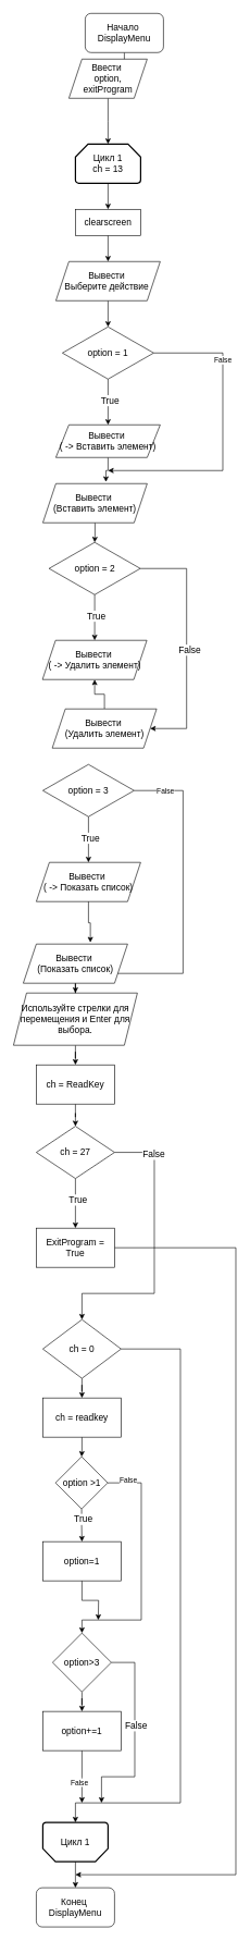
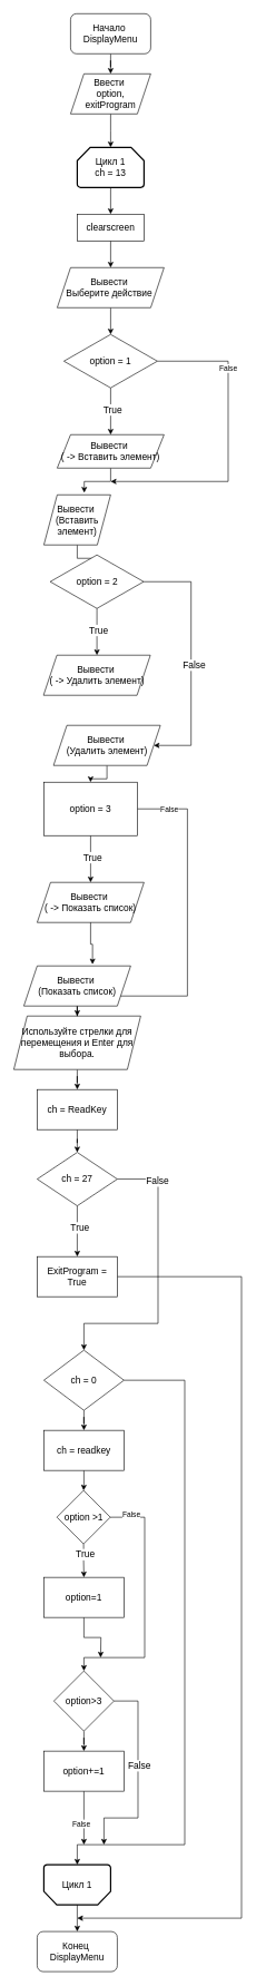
  <mxCell id="0" />
  <mxCell id="1" parent="0" />
  <mxCell id="2" style="edgeStyle=orthogonalEdgeStyle;rounded=0;orthogonalLoop=1;jettySize=auto;html=1;fontSize=14;" edge="1" parent="1" source="3" target="5"><mxGeometry relative="1" as="geometry"><mxPoint x="165" y="120" as="targetPoint" /></mxGeometry></mxCell>
- <mxCell id="3" value="Начало&amp;nbsp;&lt;div&gt;DisplayMenu&lt;/div&gt;" style="rounded=1;whiteSpace=wrap;html=1;fontSize=14;" vertex="1" parent="1"><mxGeometry x="130" y="20" width="120" height="60" as="geometry" /></mxCell>
+ <mxCell id="3" value="Начало&amp;nbsp;&lt;div&gt;DisplayMenu&lt;/div&gt;" style="rounded=1;whiteSpace=wrap;html=1;fontSize=14;" vertex="1" parent="1"><mxGeometry x="105" y="20" width="120" height="60" as="geometry" /></mxCell>
  <mxCell id="4" style="edgeStyle=orthogonalEdgeStyle;rounded=0;orthogonalLoop=1;jettySize=auto;html=1;fontSize=14;" edge="1" parent="1" source="5"><mxGeometry relative="1" as="geometry"><mxPoint x="165" y="220" as="targetPoint" /></mxGeometry></mxCell>
- <mxCell id="5" value="Ввести&amp;nbsp;&lt;div&gt;option,&lt;/div&gt;&lt;div&gt;exitProgram&lt;/div&gt;" style="shape=parallelogram;perimeter=parallelogramPerimeter;whiteSpace=wrap;html=1;fixedSize=1;fontSize=14;" vertex="1" parent="1"><mxGeometry x="105" y="90" width="120" height="60" as="geometry" /></mxCell>
+ <mxCell id="5" value="Ввести&amp;nbsp;&lt;div&gt;option,&lt;/div&gt;&lt;div&gt;exitProgram&lt;/div&gt;" style="shape=parallelogram;perimeter=parallelogramPerimeter;whiteSpace=wrap;html=1;fixedSize=1;fontSize=14;" vertex="1" parent="1"><mxGeometry x="105" y="110" width="120" height="60" as="geometry" /></mxCell>
  <mxCell id="6" style="edgeStyle=orthogonalEdgeStyle;rounded=0;orthogonalLoop=1;jettySize=auto;html=1;fontSize=14;" edge="1" parent="1" source="7" target="9"><mxGeometry relative="1" as="geometry"><mxPoint x="165" y="320" as="targetPoint" /></mxGeometry></mxCell>
  <mxCell id="7" value="Цикл 1&lt;div&gt;ch = 13&lt;/div&gt;" style="strokeWidth=2;html=1;shape=mxgraph.flowchart.loop_limit;whiteSpace=wrap;fontSize=14;" vertex="1" parent="1"><mxGeometry x="115" y="220" width="100" height="60" as="geometry" /></mxCell>
  <mxCell id="8" value="" style="edgeStyle=orthogonalEdgeStyle;rounded=0;orthogonalLoop=1;jettySize=auto;html=1;fontSize=14;" edge="1" parent="1" source="9" target="11"><mxGeometry relative="1" as="geometry" /></mxCell>
  <mxCell id="9" value="clearscreen" style="rounded=0;whiteSpace=wrap;html=1;fontSize=14;" vertex="1" parent="1"><mxGeometry x="115" y="320" width="100" height="40" as="geometry" /></mxCell>
  <mxCell id="10" style="edgeStyle=orthogonalEdgeStyle;rounded=0;orthogonalLoop=1;jettySize=auto;html=1;fontSize=14;" edge="1" parent="1" source="11" target="16"><mxGeometry relative="1" as="geometry"><mxPoint x="165" y="500" as="targetPoint" /></mxGeometry></mxCell>
  <mxCell id="11" value="Вывести&amp;nbsp;&lt;div&gt;Выберите действие&amp;nbsp;&lt;/div&gt;" style="shape=parallelogram;perimeter=parallelogramPerimeter;whiteSpace=wrap;html=1;fixedSize=1;fontSize=14;" vertex="1" parent="1"><mxGeometry x="85" y="400" width="160" height="60" as="geometry" /></mxCell>
  <mxCell id="12" style="edgeStyle=orthogonalEdgeStyle;rounded=0;orthogonalLoop=1;jettySize=auto;html=1;fontSize=14;" edge="1" parent="1" source="16"><mxGeometry relative="1" as="geometry"><mxPoint x="165" y="650" as="targetPoint" /></mxGeometry></mxCell>
  <mxCell id="13" value="True" style="edgeLabel;html=1;align=center;verticalAlign=middle;resizable=0;points=[];fontSize=14;" vertex="1" connectable="0" parent="12"><mxGeometry x="-0.092" y="2" relative="1" as="geometry"><mxPoint as="offset" /></mxGeometry></mxCell>
  <mxCell id="14" style="edgeStyle=orthogonalEdgeStyle;rounded=0;orthogonalLoop=1;jettySize=auto;html=1;" edge="1" parent="1" source="16"><mxGeometry relative="1" as="geometry"><mxPoint x="165" y="720" as="targetPoint" /><Array as="points"><mxPoint x="341" y="540" /></Array></mxGeometry></mxCell>
  <mxCell id="15" value="False" style="edgeLabel;html=1;align=center;verticalAlign=middle;resizable=0;points=[];" vertex="1" connectable="0" parent="14"><mxGeometry x="-0.496" y="-1" relative="1" as="geometry"><mxPoint as="offset" /></mxGeometry></mxCell>
  <mxCell id="16" value="option = 1" style="rhombus;whiteSpace=wrap;html=1;fontSize=14;" vertex="1" parent="1"><mxGeometry x="95" y="500" width="140" height="80" as="geometry" /></mxCell>
  <mxCell id="17" style="edgeStyle=orthogonalEdgeStyle;rounded=0;orthogonalLoop=1;jettySize=auto;html=1;entryX=0.605;entryY=-0.043;entryDx=0;entryDy=0;entryPerimeter=0;" edge="1" parent="1" source="18" target="20"><mxGeometry relative="1" as="geometry"><mxPoint x="165" y="730" as="targetPoint" /></mxGeometry></mxCell>
  <mxCell id="18" value="Вывести&amp;nbsp;&lt;div&gt;( -&amp;gt; Вставить элемент)&lt;/div&gt;" style="shape=parallelogram;perimeter=parallelogramPerimeter;whiteSpace=wrap;html=1;fixedSize=1;fontSize=14;" vertex="1" parent="1"><mxGeometry x="85" y="650" width="160" height="50" as="geometry" /></mxCell>
  <mxCell id="19" style="edgeStyle=orthogonalEdgeStyle;rounded=0;orthogonalLoop=1;jettySize=auto;html=1;fontSize=14;" edge="1" parent="1" source="20" target="25"><mxGeometry relative="1" as="geometry" /></mxCell>
- <mxCell id="20" value="Вывести&amp;nbsp;&lt;div&gt;(&lt;span style=&quot;background-color: transparent; color: light-dark(rgb(0, 0, 0), rgb(255, 255, 255));&quot;&gt;Вставить элемент&lt;/span&gt;&lt;span style=&quot;background-color: transparent; color: light-dark(rgb(0, 0, 0), rgb(255, 255, 255));&quot;&gt;)&lt;/span&gt;&lt;/div&gt;" style="shape=parallelogram;perimeter=parallelogramPerimeter;whiteSpace=wrap;html=1;fixedSize=1;fontSize=14;" vertex="1" parent="1"><mxGeometry x="65" y="740" width="160" height="60" as="geometry" /></mxCell>
+ <mxCell id="20" value="Вывести&amp;nbsp;&lt;div&gt;(&lt;span style=&quot;background-color: transparent; color: light-dark(rgb(0, 0, 0), rgb(255, 255, 255));&quot;&gt;Вставить элемент&lt;/span&gt;&lt;span style=&quot;background-color: transparent; color: light-dark(rgb(0, 0, 0), rgb(255, 255, 255));&quot;&gt;)&lt;/span&gt;&lt;/div&gt;" style="shape=parallelogram;perimeter=parallelogramPerimeter;whiteSpace=wrap;html=1;fixedSize=1;fontSize=14;" vertex="1" parent="1"><mxGeometry x="65" y="740" width="100" height="75" as="geometry" /></mxCell>
  <mxCell id="21" style="edgeStyle=orthogonalEdgeStyle;rounded=0;orthogonalLoop=1;jettySize=auto;html=1;fontSize=14;" edge="1" parent="1" source="25"><mxGeometry relative="1" as="geometry"><mxPoint x="144.5" y="980" as="targetPoint" /></mxGeometry></mxCell>
  <mxCell id="22" value="True" style="edgeLabel;html=1;align=center;verticalAlign=middle;resizable=0;points=[];fontSize=14;" vertex="1" connectable="0" parent="21"><mxGeometry x="-0.092" y="2" relative="1" as="geometry"><mxPoint as="offset" /></mxGeometry></mxCell>
  <mxCell id="23" style="edgeStyle=orthogonalEdgeStyle;rounded=0;orthogonalLoop=1;jettySize=auto;html=1;fontSize=14;" edge="1" parent="1" source="25" target="28"><mxGeometry relative="1" as="geometry"><mxPoint x="144.5" y="1090" as="targetPoint" /><Array as="points"><mxPoint x="285.5" y="870" /></Array></mxGeometry></mxCell>
  <mxCell id="24" value="False" style="edgeLabel;html=1;align=center;verticalAlign=middle;resizable=0;points=[];fontSize=14;" vertex="1" connectable="0" parent="23"><mxGeometry x="0.051" y="4" relative="1" as="geometry"><mxPoint as="offset" /></mxGeometry></mxCell>
  <mxCell id="25" value="option = 2" style="rhombus;whiteSpace=wrap;html=1;fontSize=14;" vertex="1" parent="1"><mxGeometry x="74.5" y="830" width="140" height="80" as="geometry" /></mxCell>
  <mxCell id="26" value="Вывести&amp;nbsp;&lt;div&gt;( -&amp;gt; Удалить элемент)&lt;/div&gt;" style="shape=parallelogram;perimeter=parallelogramPerimeter;whiteSpace=wrap;html=1;fixedSize=1;fontSize=14;" vertex="1" parent="1"><mxGeometry x="64.5" y="980" width="160" height="60" as="geometry" /></mxCell>
- <mxCell id="27" style="edgeStyle=orthogonalEdgeStyle;rounded=0;orthogonalLoop=1;jettySize=auto;html=1;fontSize=14;" edge="1" parent="1" source="28" target="26"><mxGeometry relative="1" as="geometry" /></mxCell>
+ <mxCell id="27" style="edgeStyle=orthogonalEdgeStyle;rounded=0;orthogonalLoop=1;jettySize=auto;html=1;entryX=0.5;entryY=0;entryDx=0;entryDy=0;fontSize=14;" edge="1" parent="1" source="28" target="33"><mxGeometry relative="1" as="geometry" /></mxCell>
  <mxCell id="28" value="Вывести&amp;nbsp;&lt;div&gt;(&lt;span style=&quot;background-color: transparent; color: light-dark(rgb(0, 0, 0), rgb(255, 255, 255));&quot;&gt;Удалить элемент&lt;/span&gt;&lt;span style=&quot;background-color: transparent; color: light-dark(rgb(0, 0, 0), rgb(255, 255, 255));&quot;&gt;)&lt;/span&gt;&lt;/div&gt;" style="shape=parallelogram;perimeter=parallelogramPerimeter;whiteSpace=wrap;html=1;fixedSize=1;fontSize=14;" vertex="1" parent="1"><mxGeometry x="79.5" y="1085" width="160" height="60" as="geometry" /></mxCell>
  <mxCell id="29" style="edgeStyle=orthogonalEdgeStyle;rounded=0;orthogonalLoop=1;jettySize=auto;html=1;fontSize=14;" edge="1" parent="1" source="33"><mxGeometry relative="1" as="geometry"><mxPoint x="135" y="1320" as="targetPoint" /></mxGeometry></mxCell>
  <mxCell id="30" value="True" style="edgeLabel;html=1;align=center;verticalAlign=middle;resizable=0;points=[];fontSize=14;" vertex="1" connectable="0" parent="29"><mxGeometry x="-0.092" y="2" relative="1" as="geometry"><mxPoint as="offset" /></mxGeometry></mxCell>
  <mxCell id="31" style="edgeStyle=orthogonalEdgeStyle;rounded=0;orthogonalLoop=1;jettySize=auto;html=1;" edge="1" parent="1" source="33"><mxGeometry relative="1" as="geometry"><mxPoint x="120" y="1490" as="targetPoint" /><Array as="points"><mxPoint x="280" y="1210" /><mxPoint x="280" y="1490" /></Array></mxGeometry></mxCell>
  <mxCell id="32" value="False" style="edgeLabel;html=1;align=center;verticalAlign=middle;resizable=0;points=[];" vertex="1" connectable="0" parent="31"><mxGeometry x="-0.819" relative="1" as="geometry"><mxPoint as="offset" /></mxGeometry></mxCell>
- <mxCell id="33" value="option = 3" style="rhombus;whiteSpace=wrap;html=1;fontSize=14;" vertex="1" parent="1"><mxGeometry x="65" y="1170" width="140" height="80" as="geometry" /></mxCell>
+ <mxCell id="33" value="option = 3" style="whiteSpace=wrap;html=1;fontSize=14;rounded=0;" vertex="1" parent="1"><mxGeometry x="65" y="1170" width="140" height="80" as="geometry" /></mxCell>
  <mxCell id="34" value="Вывести&amp;nbsp;&lt;div&gt;( -&amp;gt; Показать список)&lt;/div&gt;" style="shape=parallelogram;perimeter=parallelogramPerimeter;whiteSpace=wrap;html=1;fixedSize=1;fontSize=14;" vertex="1" parent="1"><mxGeometry x="55" y="1320" width="160" height="60" as="geometry" /></mxCell>
  <mxCell id="35" style="edgeStyle=orthogonalEdgeStyle;rounded=0;orthogonalLoop=1;jettySize=auto;html=1;fontSize=14;" edge="1" parent="1" source="36" target="38"><mxGeometry relative="1" as="geometry"><mxPoint x="115" y="1540" as="targetPoint" /></mxGeometry></mxCell>
  <mxCell id="36" value="Вывести&amp;nbsp;&lt;div&gt;(&lt;span style=&quot;background-color: transparent; color: light-dark(rgb(0, 0, 0), rgb(255, 255, 255));&quot;&gt;Показать список&lt;/span&gt;&lt;span style=&quot;background-color: transparent; color: light-dark(rgb(0, 0, 0), rgb(255, 255, 255));&quot;&gt;)&lt;/span&gt;&lt;/div&gt;" style="shape=parallelogram;perimeter=parallelogramPerimeter;whiteSpace=wrap;html=1;fixedSize=1;fontSize=14;" vertex="1" parent="1"><mxGeometry x="35" y="1445" width="160" height="60" as="geometry" /></mxCell>
  <mxCell id="37" style="edgeStyle=orthogonalEdgeStyle;rounded=0;orthogonalLoop=1;jettySize=auto;html=1;fontSize=14;" edge="1" parent="1" source="38" target="40"><mxGeometry relative="1" as="geometry"><mxPoint x="115" y="1640" as="targetPoint" /></mxGeometry></mxCell>
  <mxCell id="38" value="Используйте стрелки для перемещения и Enter для выбора." style="shape=parallelogram;perimeter=parallelogramPerimeter;whiteSpace=wrap;html=1;fixedSize=1;fontSize=14;" vertex="1" parent="1"><mxGeometry x="20" y="1520" width="190" height="80" as="geometry" /></mxCell>
  <mxCell id="39" style="edgeStyle=orthogonalEdgeStyle;rounded=0;orthogonalLoop=1;jettySize=auto;html=1;fontSize=14;" edge="1" parent="1" source="40" target="45"><mxGeometry relative="1" as="geometry"><mxPoint x="115" y="1730" as="targetPoint" /></mxGeometry></mxCell>
  <mxCell id="40" value="ch = ReadKey" style="rounded=0;whiteSpace=wrap;html=1;fontSize=14;" vertex="1" parent="1"><mxGeometry x="55" y="1630" width="120" height="60" as="geometry" /></mxCell>
  <mxCell id="41" style="edgeStyle=orthogonalEdgeStyle;rounded=0;orthogonalLoop=1;jettySize=auto;html=1;fontSize=14;" edge="1" parent="1" source="45"><mxGeometry relative="1" as="geometry"><mxPoint x="115" y="1880" as="targetPoint" /></mxGeometry></mxCell>
  <mxCell id="42" value="True" style="edgeLabel;html=1;align=center;verticalAlign=middle;resizable=0;points=[];fontSize=14;" vertex="1" connectable="0" parent="41"><mxGeometry x="-0.163" y="3" relative="1" as="geometry"><mxPoint as="offset" /></mxGeometry></mxCell>
  <mxCell id="43" style="edgeStyle=orthogonalEdgeStyle;rounded=0;orthogonalLoop=1;jettySize=auto;html=1;entryX=0;entryY=0.5;entryDx=0;entryDy=0;fontSize=14;" edge="1" parent="1" source="45" target="50"><mxGeometry relative="1" as="geometry"><mxPoint x="135" y="1980" as="targetPoint" /><Array as="points"><mxPoint x="236" y="1764" /><mxPoint x="236" y="1980" /><mxPoint x="125" y="1980" /></Array></mxGeometry></mxCell>
  <mxCell id="44" value="False" style="edgeLabel;html=1;align=center;verticalAlign=middle;resizable=0;points=[];fontSize=14;" vertex="1" connectable="0" parent="43"><mxGeometry x="-0.726" y="-2" relative="1" as="geometry"><mxPoint as="offset" /></mxGeometry></mxCell>
  <mxCell id="45" value="ch = 27" style="rhombus;whiteSpace=wrap;html=1;fontSize=14;" vertex="1" parent="1"><mxGeometry x="55" y="1724" width="120" height="80" as="geometry" /></mxCell>
  <mxCell id="46" style="edgeStyle=orthogonalEdgeStyle;rounded=0;orthogonalLoop=1;jettySize=auto;html=1;" edge="1" parent="1" source="47"><mxGeometry relative="1" as="geometry"><mxPoint x="115" y="2870" as="targetPoint" /><Array as="points"><mxPoint x="361" y="1910" /><mxPoint x="361" y="2870" /></Array></mxGeometry></mxCell>
  <mxCell id="47" value="ExitProgram = True" style="rounded=0;whiteSpace=wrap;html=1;fontSize=14;" vertex="1" parent="1"><mxGeometry x="55" y="1880" width="120" height="60" as="geometry" /></mxCell>
  <mxCell id="48" style="edgeStyle=orthogonalEdgeStyle;rounded=0;orthogonalLoop=1;jettySize=auto;html=1;fontSize=14;" edge="1" parent="1" source="50" target="52"><mxGeometry relative="1" as="geometry"><mxPoint x="125" y="2160" as="targetPoint" /></mxGeometry></mxCell>
  <mxCell id="49" style="edgeStyle=orthogonalEdgeStyle;rounded=0;orthogonalLoop=1;jettySize=auto;html=1;fontSize=14;" edge="1" parent="1" source="50" target="68"><mxGeometry relative="1" as="geometry"><mxPoint x="115" y="2780" as="targetPoint" /><Array as="points"><mxPoint x="276" y="2065" /><mxPoint x="276" y="2760" /></Array></mxGeometry></mxCell>
  <mxCell id="50" value="ch = 0" style="rhombus;whiteSpace=wrap;html=1;direction=south;fontSize=14;" vertex="1" parent="1"><mxGeometry x="65" y="2020" width="120" height="90" as="geometry" /></mxCell>
  <mxCell id="51" style="edgeStyle=orthogonalEdgeStyle;rounded=0;orthogonalLoop=1;jettySize=auto;html=1;fontSize=14;" edge="1" parent="1" source="52" target="57"><mxGeometry relative="1" as="geometry"><mxPoint x="125" y="2250" as="targetPoint" /></mxGeometry></mxCell>
  <mxCell id="52" value="ch = readkey" style="rounded=0;whiteSpace=wrap;html=1;fontSize=14;" vertex="1" parent="1"><mxGeometry x="65" y="2140" width="120" height="60" as="geometry" /></mxCell>
  <mxCell id="53" style="edgeStyle=orthogonalEdgeStyle;rounded=0;orthogonalLoop=1;jettySize=auto;html=1;fontSize=14;" edge="1" parent="1" source="57" target="59"><mxGeometry relative="1" as="geometry"><mxPoint x="124.5" y="2370" as="targetPoint" /></mxGeometry></mxCell>
  <mxCell id="54" value="True" style="edgeLabel;html=1;align=center;verticalAlign=middle;resizable=0;points=[];fontSize=14;" vertex="1" connectable="0" parent="53"><mxGeometry x="-0.406" y="2" relative="1" as="geometry"><mxPoint as="offset" /></mxGeometry></mxCell>
  <mxCell id="55" style="edgeStyle=orthogonalEdgeStyle;rounded=0;orthogonalLoop=1;jettySize=auto;html=1;entryX=0;entryY=0.5;entryDx=0;entryDy=0;fontSize=14;" edge="1" parent="1" source="57" target="63"><mxGeometry relative="1" as="geometry"><mxPoint x="155" y="2480" as="targetPoint" /><Array as="points"><mxPoint x="216" y="2270" /><mxPoint x="216" y="2480" /></Array></mxGeometry></mxCell>
  <mxCell id="56" value="False" style="edgeLabel;html=1;align=center;verticalAlign=middle;resizable=0;points=[];" vertex="1" connectable="0" parent="55"><mxGeometry x="-0.834" y="4" relative="1" as="geometry"><mxPoint as="offset" /></mxGeometry></mxCell>
  <mxCell id="57" value="option &amp;gt;1" style="rhombus;whiteSpace=wrap;html=1;fontSize=14;" vertex="1" parent="1"><mxGeometry x="84.5" y="2230" width="80" height="80" as="geometry" /></mxCell>
  <mxCell id="58" style="edgeStyle=orthogonalEdgeStyle;rounded=0;orthogonalLoop=1;jettySize=auto;html=1;" edge="1" parent="1" source="59"><mxGeometry relative="1" as="geometry"><mxPoint x="150" y="2480" as="targetPoint" /></mxGeometry></mxCell>
  <mxCell id="59" value="option=1" style="rounded=0;whiteSpace=wrap;html=1;fontSize=14;" vertex="1" parent="1"><mxGeometry x="65" y="2360" width="120" height="60" as="geometry" /></mxCell>
  <mxCell id="60" style="edgeStyle=orthogonalEdgeStyle;rounded=0;orthogonalLoop=1;jettySize=auto;html=1;fontSize=14;" edge="1" parent="1" source="63" target="66"><mxGeometry relative="1" as="geometry"><mxPoint x="125" y="2640" as="targetPoint" /></mxGeometry></mxCell>
  <mxCell id="61" style="edgeStyle=orthogonalEdgeStyle;rounded=0;orthogonalLoop=1;jettySize=auto;html=1;fontSize=14;" edge="1" parent="1" source="63"><mxGeometry relative="1" as="geometry"><mxPoint x="155" y="2760" as="targetPoint" /><Array as="points"><mxPoint x="206" y="2545" /><mxPoint x="206" y="2720" /></Array></mxGeometry></mxCell>
  <mxCell id="62" value="False" style="edgeLabel;html=1;align=center;verticalAlign=middle;resizable=0;points=[];fontSize=14;" vertex="1" connectable="0" parent="61"><mxGeometry x="-0.128" y="1" relative="1" as="geometry"><mxPoint as="offset" /></mxGeometry></mxCell>
  <mxCell id="63" value="option&amp;gt;3" style="rhombus;whiteSpace=wrap;html=1;direction=south;fontSize=14;" vertex="1" parent="1"><mxGeometry x="80" y="2500" width="90" height="90" as="geometry" /></mxCell>
  <mxCell id="64" style="edgeStyle=orthogonalEdgeStyle;rounded=0;orthogonalLoop=1;jettySize=auto;html=1;" edge="1" parent="1" source="66"><mxGeometry relative="1" as="geometry"><mxPoint x="125" y="2760" as="targetPoint" /></mxGeometry></mxCell>
  <mxCell id="65" value="False" style="edgeLabel;html=1;align=center;verticalAlign=middle;resizable=0;points=[];" vertex="1" connectable="0" parent="64"><mxGeometry x="0.224" y="-5" relative="1" as="geometry"><mxPoint as="offset" /></mxGeometry></mxCell>
  <mxCell id="66" value="option+=1" style="rounded=0;whiteSpace=wrap;html=1;fontSize=14;" vertex="1" parent="1"><mxGeometry x="65" y="2620" width="120" height="60" as="geometry" /></mxCell>
  <mxCell id="67" style="edgeStyle=orthogonalEdgeStyle;rounded=0;orthogonalLoop=1;jettySize=auto;html=1;fontSize=14;" edge="1" parent="1" source="68" target="69"><mxGeometry relative="1" as="geometry"><mxPoint x="115" y="2900" as="targetPoint" /></mxGeometry></mxCell>
  <mxCell id="68" value="Цикл 1" style="strokeWidth=2;html=1;shape=mxgraph.flowchart.loop_limit;whiteSpace=wrap;direction=west;fontSize=14;" vertex="1" parent="1"><mxGeometry x="65" y="2790" width="100" height="60" as="geometry" /></mxCell>
  <mxCell id="69" value="Конец&amp;nbsp;&lt;div&gt;DisplayMenu&lt;/div&gt;" style="rounded=1;whiteSpace=wrap;html=1;fontSize=14;" vertex="1" parent="1"><mxGeometry x="55" y="2890" width="120" height="60" as="geometry" /></mxCell>
  <mxCell id="70" style="edgeStyle=orthogonalEdgeStyle;rounded=0;orthogonalLoop=1;jettySize=auto;html=1;entryX=0.643;entryY=-0.04;entryDx=0;entryDy=0;entryPerimeter=0;" edge="1" parent="1" source="34" target="36"><mxGeometry relative="1" as="geometry" /></mxCell>
